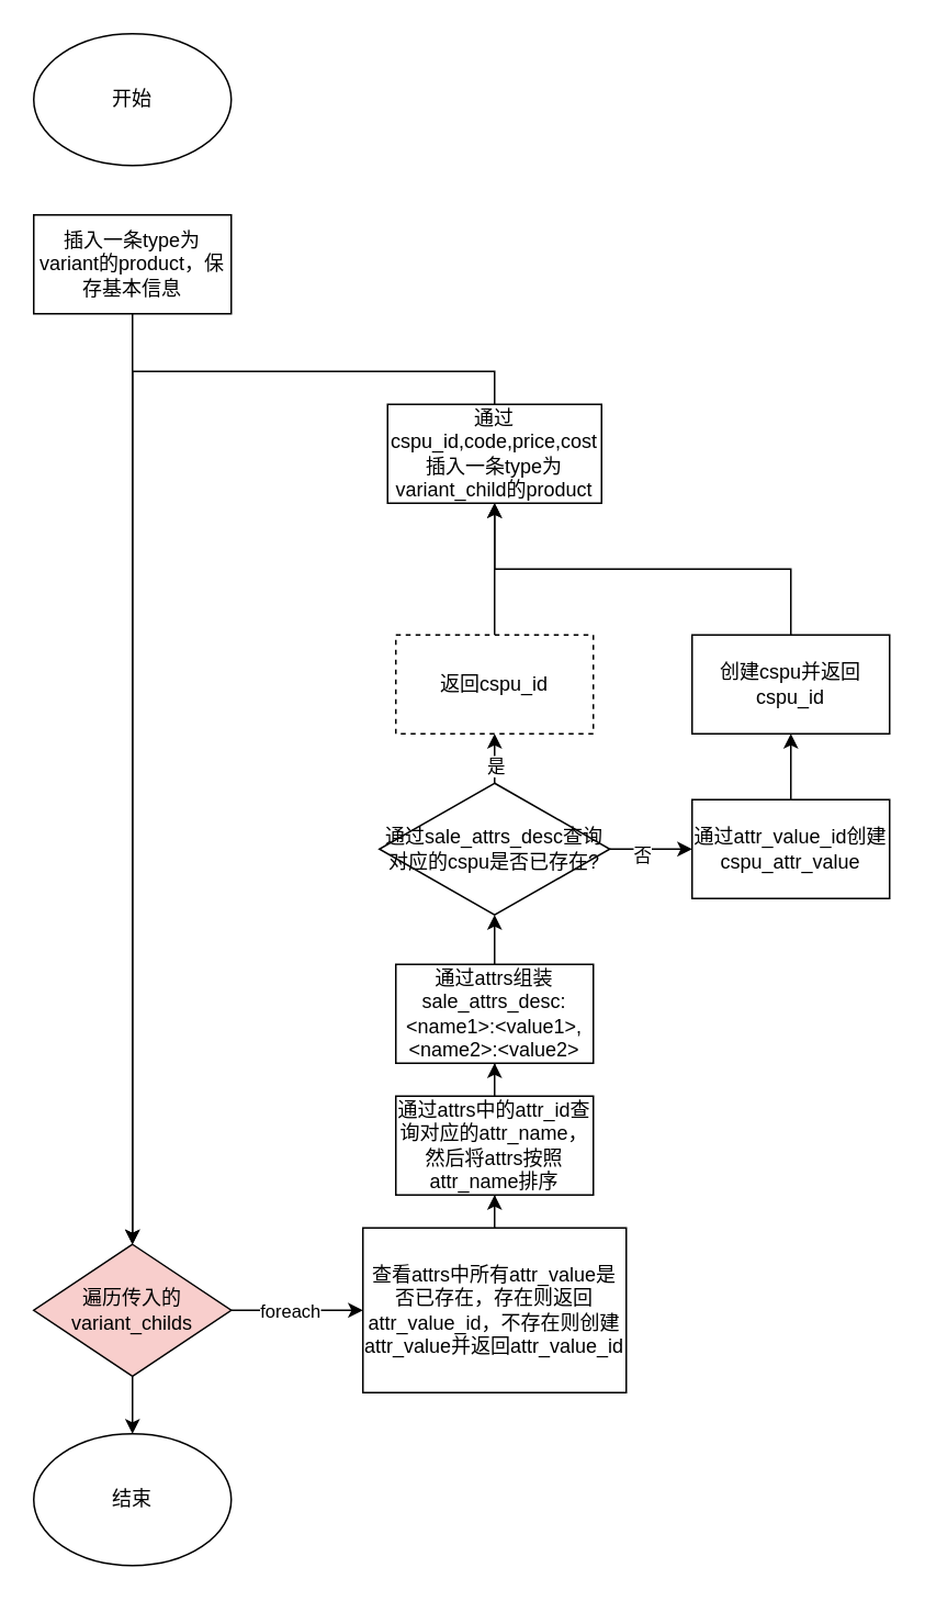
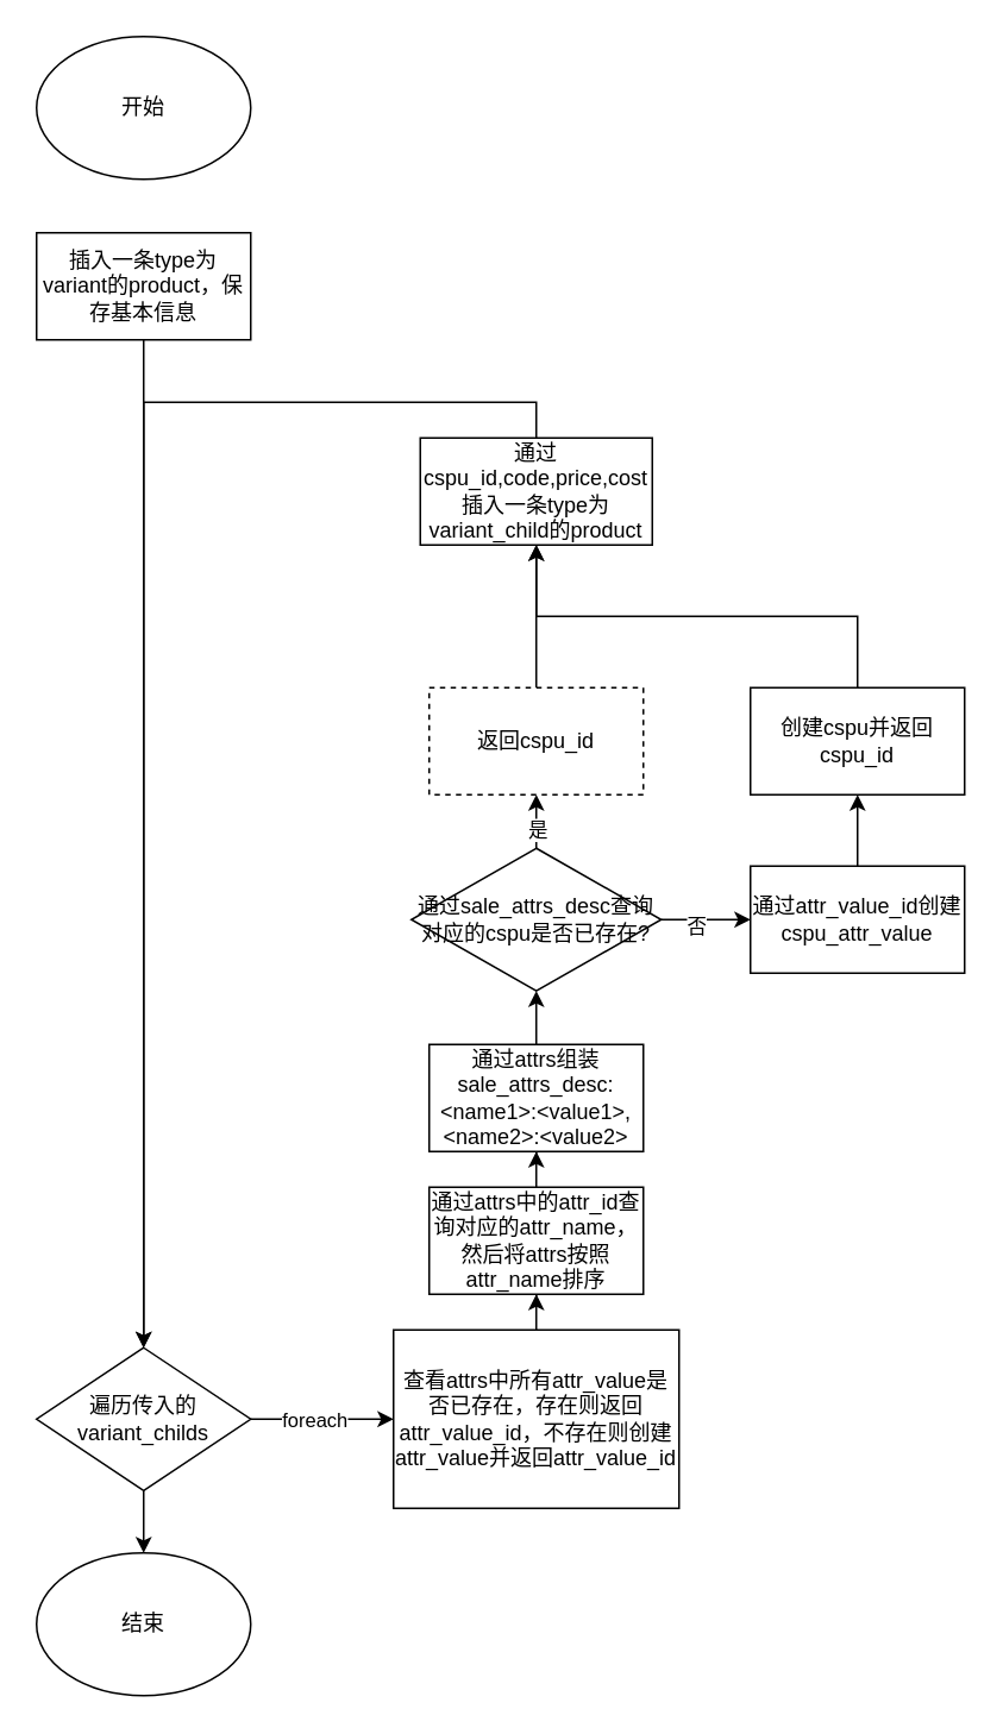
  <mxCell id="0" />
  <mxCell id="1" parent="0" />
  <mxCell id="2" value="开始" style="ellipse;whiteSpace=wrap;html=1;" vertex="1" parent="1"><mxGeometry x="20" y="20" width="120" height="80" as="geometry" /></mxCell>
  <mxCell id="3" value="" style="edgeStyle=orthogonalEdgeStyle;rounded=0;orthogonalLoop=1;jettySize=auto;html=1;" edge="1" parent="1" source="4" target="8"><mxGeometry relative="1" as="geometry" /></mxCell>
  <mxCell id="4" value="插入一条type为variant的product，保存基本信息" style="whiteSpace=wrap;html=1;" vertex="1" parent="1"><mxGeometry x="20" y="130" width="120" height="60" as="geometry" /></mxCell>
  <mxCell id="5" value="" style="edgeStyle=orthogonalEdgeStyle;rounded=0;orthogonalLoop=1;jettySize=auto;html=1;" edge="1" parent="1" source="8" target="10"><mxGeometry relative="1" as="geometry" /></mxCell>
  <mxCell id="6" value="foreach" style="edgeLabel;html=1;align=center;verticalAlign=middle;resizable=0;points=[];" vertex="1" connectable="0" parent="5"><mxGeometry x="-0.125" relative="1" as="geometry"><mxPoint as="offset" /></mxGeometry></mxCell>
  <mxCell id="7" value="" style="edgeStyle=orthogonalEdgeStyle;rounded=0;orthogonalLoop=1;jettySize=auto;html=1;" edge="1" parent="1" source="8" target="28"><mxGeometry relative="1" as="geometry" /></mxCell>
- <mxCell id="8" value="遍历传入的variant_childs" style="rhombus;whiteSpace=wrap;html=1;fillColor=#f8cecc;" vertex="1" parent="1"><mxGeometry x="20" y="755" width="120" height="80" as="geometry" /></mxCell>
+ <mxCell id="8" value="遍历传入的variant_childs" style="rhombus;whiteSpace=wrap;html=1;" vertex="1" parent="1"><mxGeometry x="20" y="755" width="120" height="80" as="geometry" /></mxCell>
  <mxCell id="9" value="" style="edgeStyle=orthogonalEdgeStyle;rounded=0;orthogonalLoop=1;jettySize=auto;html=1;" edge="1" parent="1" source="10" target="12"><mxGeometry relative="1" as="geometry" /></mxCell>
  <mxCell id="10" value="查看attrs中所有attr_value是否已存在，存在则返回attr_value_id，不存在则创建attr_value并返回attr_value_id" style="whiteSpace=wrap;html=1;" vertex="1" parent="1"><mxGeometry x="220" y="745" width="160" height="100" as="geometry" /></mxCell>
  <mxCell id="11" value="" style="edgeStyle=orthogonalEdgeStyle;rounded=0;orthogonalLoop=1;jettySize=auto;html=1;" edge="1" parent="1" source="12" target="14"><mxGeometry relative="1" as="geometry" /></mxCell>
  <mxCell id="12" value="通过attrs中的attr_id查询对应的attr_name，然后将attrs按照attr_name排序" style="whiteSpace=wrap;html=1;" vertex="1" parent="1"><mxGeometry x="240" y="665" width="120" height="60" as="geometry" /></mxCell>
  <mxCell id="13" value="" style="edgeStyle=orthogonalEdgeStyle;rounded=0;orthogonalLoop=1;jettySize=auto;html=1;" edge="1" parent="1" source="14" target="19"><mxGeometry relative="1" as="geometry" /></mxCell>
  <mxCell id="14" value="通过attrs组装sale_attrs_desc:&amp;lt;name1&amp;gt;:&amp;lt;value1&amp;gt;,&amp;lt;name2&amp;gt;:&amp;lt;value2&amp;gt;" style="whiteSpace=wrap;html=1;" vertex="1" parent="1"><mxGeometry x="240" y="585" width="120" height="60" as="geometry" /></mxCell>
  <mxCell id="15" value="" style="edgeStyle=orthogonalEdgeStyle;rounded=0;orthogonalLoop=1;jettySize=auto;html=1;" edge="1" parent="1" source="19" target="21"><mxGeometry relative="1" as="geometry" /></mxCell>
  <mxCell id="16" value="否" style="edgeLabel;html=1;align=center;verticalAlign=middle;resizable=0;points=[];" vertex="1" connectable="0" parent="15"><mxGeometry x="-0.24" y="-3" relative="1" as="geometry"><mxPoint as="offset" /></mxGeometry></mxCell>
  <mxCell id="17" value="" style="edgeStyle=orthogonalEdgeStyle;rounded=0;orthogonalLoop=1;jettySize=auto;html=1;" edge="1" parent="1" source="19" target="25"><mxGeometry relative="1" as="geometry" /></mxCell>
  <mxCell id="18" value="是" style="edgeLabel;html=1;align=center;verticalAlign=middle;resizable=0;points=[];" vertex="1" connectable="0" parent="17"><mxGeometry x="0.24" relative="1" as="geometry"><mxPoint as="offset" /></mxGeometry></mxCell>
  <mxCell id="19" value="通过sale_attrs_desc查询对应的cspu是否已存在?" style="rhombus;whiteSpace=wrap;html=1;" vertex="1" parent="1"><mxGeometry x="230" y="475" width="140" height="80" as="geometry" /></mxCell>
  <mxCell id="20" value="" style="edgeStyle=orthogonalEdgeStyle;rounded=0;orthogonalLoop=1;jettySize=auto;html=1;" edge="1" parent="1" source="21" target="23"><mxGeometry relative="1" as="geometry" /></mxCell>
  <mxCell id="21" value="通过attr_value_id创建cspu_attr_value" style="whiteSpace=wrap;html=1;" vertex="1" parent="1"><mxGeometry x="420" y="485" width="120" height="60" as="geometry" /></mxCell>
  <mxCell id="22" style="edgeStyle=orthogonalEdgeStyle;rounded=0;orthogonalLoop=1;jettySize=auto;html=1;exitX=0.5;exitY=0;exitDx=0;exitDy=0;" edge="1" parent="1" source="23" target="27"><mxGeometry relative="1" as="geometry" /></mxCell>
  <mxCell id="23" value="创建cspu并返回cspu_id" style="whiteSpace=wrap;html=1;" vertex="1" parent="1"><mxGeometry x="420" y="385" width="120" height="60" as="geometry" /></mxCell>
  <mxCell id="24" value="" style="edgeStyle=orthogonalEdgeStyle;rounded=0;orthogonalLoop=1;jettySize=auto;html=1;" edge="1" parent="1" source="25" target="27"><mxGeometry relative="1" as="geometry" /></mxCell>
  <mxCell id="25" value="返回cspu_id" style="whiteSpace=wrap;html=1;dashed=1;" vertex="1" parent="1"><mxGeometry x="240" y="385" width="120" height="60" as="geometry" /></mxCell>
  <mxCell id="26" style="edgeStyle=orthogonalEdgeStyle;rounded=0;orthogonalLoop=1;jettySize=auto;html=1;exitX=0.5;exitY=0;exitDx=0;exitDy=0;" edge="1" parent="1" source="27" target="8"><mxGeometry relative="1" as="geometry" /></mxCell>
  <mxCell id="27" value="通过cspu_id,code,price,cost插入一条type为variant_child的product" style="whiteSpace=wrap;html=1;" vertex="1" parent="1"><mxGeometry x="235" y="245" width="130" height="60" as="geometry" /></mxCell>
  <mxCell id="28" value="结束" style="ellipse;whiteSpace=wrap;html=1;" vertex="1" parent="1"><mxGeometry x="20" y="870" width="120" height="80" as="geometry" /></mxCell>
